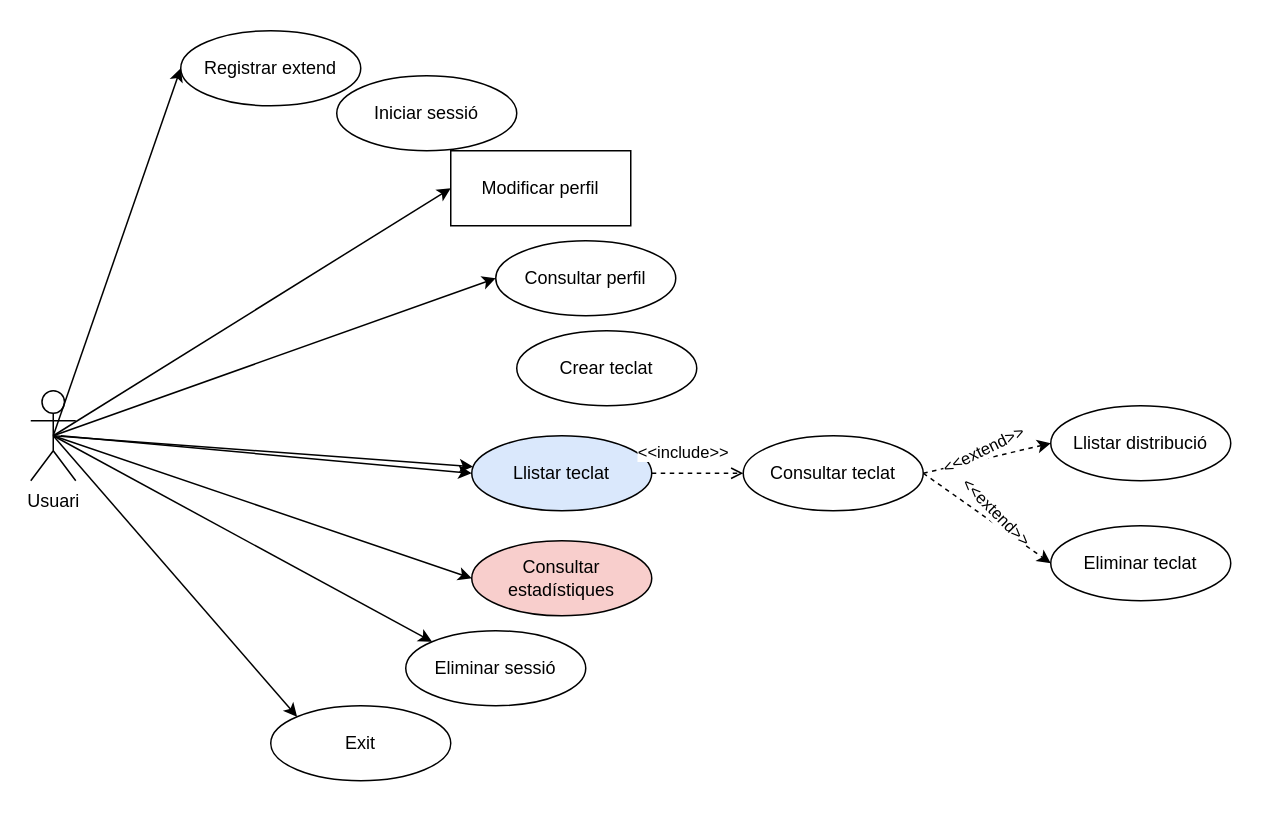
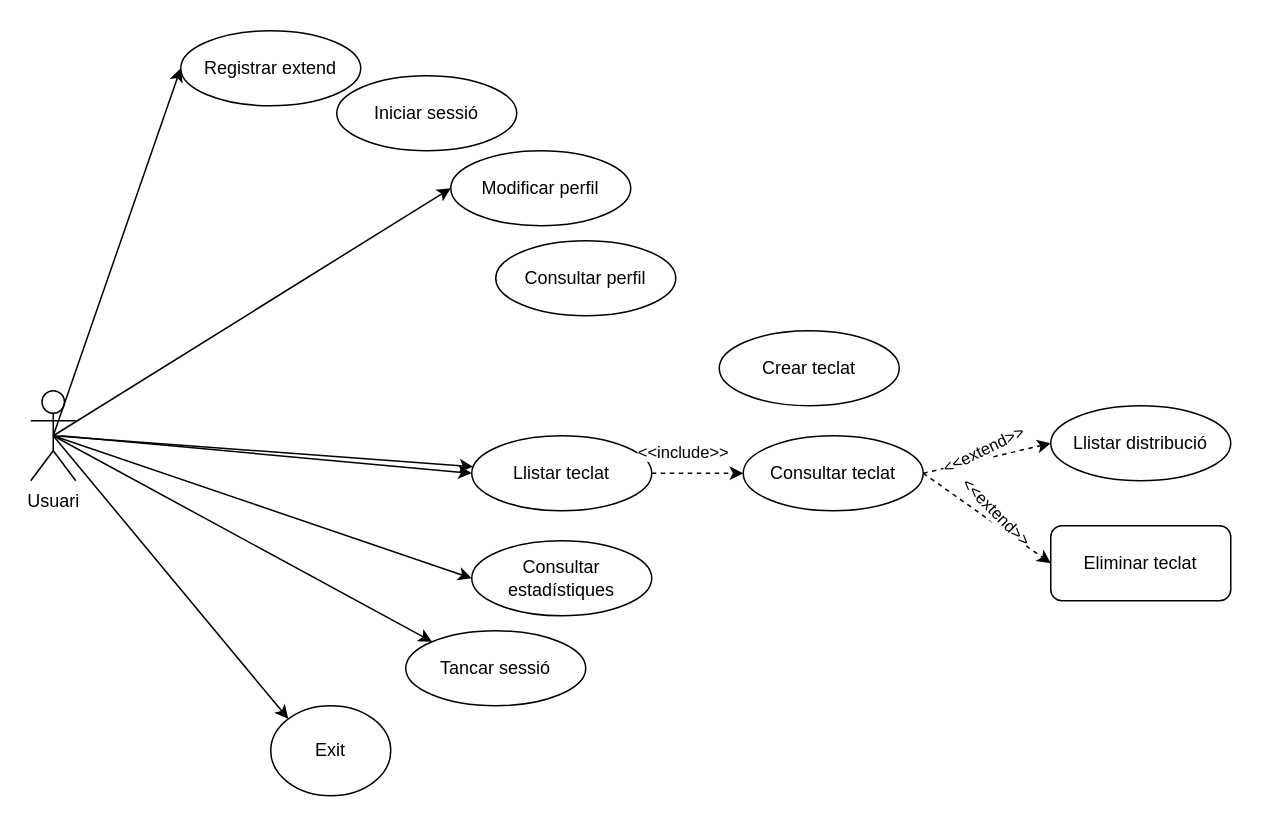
  <mxCell id="0" />
  <mxCell id="1" parent="0" />
  <mxCell id="2" value="Usuari" style="shape=umlActor;verticalLabelPosition=bottom;verticalAlign=top;html=1;outlineConnect=0;" vertex="1" parent="1"><mxGeometry x="20" y="260" width="30" height="60" as="geometry" /></mxCell>
  <mxCell id="3" value="Registrar extend" style="ellipse;whiteSpace=wrap;html=1;" vertex="1" parent="1"><mxGeometry x="120" y="20" width="120" height="50" as="geometry" /></mxCell>
  <mxCell id="4" value="Iniciar sessió" style="ellipse;whiteSpace=wrap;html=1;" vertex="1" parent="1"><mxGeometry x="224" y="50" width="120" height="50" as="geometry" /></mxCell>
- <mxCell id="5" value="Modificar perfil" style="whiteSpace=wrap;html=1;rounded=0;" vertex="1" parent="1"><mxGeometry x="300" y="100" width="120" height="50" as="geometry" /></mxCell>
- <mxCell id="6" value="Crear teclat" style="ellipse;whiteSpace=wrap;html=1;" vertex="1" parent="1"><mxGeometry x="344" y="220" width="120" height="50" as="geometry" /></mxCell>
- <mxCell id="7" value="Eliminar teclat" style="ellipse;whiteSpace=wrap;html=1;" vertex="1" parent="1"><mxGeometry x="700" y="350" width="120" height="50" as="geometry" /></mxCell>
- <mxCell id="8" value="Consultar estadístiques" style="ellipse;whiteSpace=wrap;html=1;fillColor=#f8cecc;" vertex="1" parent="1"><mxGeometry x="314" y="360" width="120" height="50" as="geometry" /></mxCell>
- <mxCell id="9" value="Eliminar sessió" style="ellipse;whiteSpace=wrap;html=1;" vertex="1" parent="1"><mxGeometry x="270" y="420" width="120" height="50" as="geometry" /></mxCell>
+ <mxCell id="5" value="Modificar perfil" style="ellipse;whiteSpace=wrap;html=1;" vertex="1" parent="1"><mxGeometry x="300" y="100" width="120" height="50" as="geometry" /></mxCell>
+ <mxCell id="6" value="Crear teclat" style="ellipse;whiteSpace=wrap;html=1;" vertex="1" parent="1"><mxGeometry x="479" y="220" width="120" height="50" as="geometry" /></mxCell>
+ <mxCell id="7" value="Eliminar teclat" style="whiteSpace=wrap;html=1;rounded=1;" vertex="1" parent="1"><mxGeometry x="700" y="350" width="120" height="50" as="geometry" /></mxCell>
+ <mxCell id="8" value="Consultar estadístiques" style="ellipse;whiteSpace=wrap;html=1;" vertex="1" parent="1"><mxGeometry x="314" y="360" width="120" height="50" as="geometry" /></mxCell>
+ <mxCell id="9" value="Tancar sessió" style="ellipse;whiteSpace=wrap;html=1;" vertex="1" parent="1"><mxGeometry x="270" y="420" width="120" height="50" as="geometry" /></mxCell>
  <mxCell id="10" value="" style="endArrow=classic;html=1;rounded=0;exitX=0.5;exitY=0.5;exitDx=0;exitDy=0;exitPerimeter=0;entryX=0;entryY=0.5;entryDx=0;entryDy=0;" edge="1" parent="1" source="2" target="8"><mxGeometry width="50" height="50" relative="1" as="geometry"><mxPoint x="45" y="300" as="sourcePoint" /><mxPoint x="170" y="395" as="targetPoint" /></mxGeometry></mxCell>
  <mxCell id="11" value="" style="endArrow=classic;html=1;rounded=0;entryX=0;entryY=0;entryDx=0;entryDy=0;exitX=0.5;exitY=0.5;exitDx=0;exitDy=0;exitPerimeter=0;" edge="1" parent="1" source="2" target="9"><mxGeometry width="50" height="50" relative="1" as="geometry"><mxPoint x="40" y="290" as="sourcePoint" /><mxPoint x="170" y="575" as="targetPoint" /></mxGeometry></mxCell>
- <mxCell id="12" value="Llistar teclat" style="ellipse;whiteSpace=wrap;html=1;fillColor=#dae8fc;" vertex="1" parent="1"><mxGeometry x="314" y="290" width="120" height="50" as="geometry" /></mxCell>
+ <mxCell id="12" value="Llistar teclat" style="ellipse;whiteSpace=wrap;html=1;" vertex="1" parent="1"><mxGeometry x="314" y="290" width="120" height="50" as="geometry" /></mxCell>
  <mxCell id="13" value="Llistar distribució" style="ellipse;whiteSpace=wrap;html=1;" vertex="1" parent="1"><mxGeometry x="700" y="270" width="120" height="50" as="geometry" /></mxCell>
  <mxCell id="14" value="Consultar perfil" style="ellipse;whiteSpace=wrap;html=1;" vertex="1" parent="1"><mxGeometry x="330" y="160" width="120" height="50" as="geometry" /></mxCell>
  <mxCell id="15" value="Consultar teclat" style="ellipse;whiteSpace=wrap;html=1;" vertex="1" parent="1"><mxGeometry x="495" y="290" width="120" height="50" as="geometry" /></mxCell>
  <mxCell id="16" style="edgeStyle=orthogonalEdgeStyle;rounded=0;orthogonalLoop=1;jettySize=auto;html=1;exitX=0.5;exitY=1;exitDx=0;exitDy=0;" edge="1" parent="1"><mxGeometry relative="1" as="geometry"><mxPoint x="210" y="315" as="sourcePoint" /><mxPoint x="210" y="315" as="targetPoint" /></mxGeometry></mxCell>
  <mxCell id="17" value="" style="endArrow=classic;html=1;rounded=0;exitX=0.5;exitY=0.5;exitDx=0;exitDy=0;exitPerimeter=0;" edge="1" parent="1" source="2" target="12"><mxGeometry width="50" height="50" relative="1" as="geometry"><mxPoint x="45" y="300" as="sourcePoint" /><mxPoint x="150" y="290" as="targetPoint" /></mxGeometry></mxCell>
- <mxCell id="18" value="" style="endArrow=classic;html=1;rounded=0;exitX=0.5;exitY=0.5;exitDx=0;exitDy=0;exitPerimeter=0;entryX=0;entryY=0.5;entryDx=0;entryDy=0;" edge="1" parent="1" source="2" target="14"><mxGeometry width="50" height="50" relative="1" as="geometry"><mxPoint x="45" y="300" as="sourcePoint" /><mxPoint x="160" y="300" as="targetPoint" /></mxGeometry></mxCell>
  <mxCell id="19" value="" style="endArrow=classic;html=1;rounded=0;exitX=0.5;exitY=0.5;exitDx=0;exitDy=0;exitPerimeter=0;entryX=0;entryY=0.5;entryDx=0;entryDy=0;" edge="1" parent="1" source="2" target="5"><mxGeometry width="50" height="50" relative="1" as="geometry"><mxPoint x="45" y="300" as="sourcePoint" /><mxPoint x="160" y="245" as="targetPoint" /></mxGeometry></mxCell>
  <mxCell id="20" value="" style="endArrow=classic;html=1;rounded=0;exitX=0.5;exitY=0.5;exitDx=0;exitDy=0;exitPerimeter=0;entryX=0;entryY=0.5;entryDx=0;entryDy=0;" edge="1" parent="1" source="2" target="3"><mxGeometry width="50" height="50" relative="1" as="geometry"><mxPoint x="45" y="300" as="sourcePoint" /><mxPoint x="160" y="125" as="targetPoint" /></mxGeometry></mxCell>
  <mxCell id="21" value="" style="endArrow=classic;html=1;rounded=0;entryX=0;entryY=0.5;entryDx=0;entryDy=0;" edge="1" parent="1" target="12"><mxGeometry width="50" height="50" relative="1" as="geometry"><mxPoint x="40" y="290" as="sourcePoint" /><mxPoint x="270" y="215" as="targetPoint" /></mxGeometry></mxCell>
- <mxCell id="22" value="" style="endArrow=open;rounded=0;dashed=1;entryX=0;entryY=0.5;entryDx=0;entryDy=0;exitX=1;exitY=0.5;exitDx=0;exitDy=0;fontSize=11;html=1;" edge="1" parent="1" source="12" target="15"><mxGeometry width="50" height="50" relative="1" as="geometry"><mxPoint x="404" y="470" as="sourcePoint" /><mxPoint x="540" y="410" as="targetPoint" /></mxGeometry></mxCell>
+ <mxCell id="22" value="" style="endArrow=classic;rounded=0;dashed=1;entryX=0;entryY=0.5;entryDx=0;entryDy=0;exitX=1;exitY=0.5;exitDx=0;exitDy=0;fontSize=11;html=1;" edge="1" parent="1" source="12" target="15"><mxGeometry width="50" height="50" relative="1" as="geometry"><mxPoint x="404" y="470" as="sourcePoint" /><mxPoint x="540" y="410" as="targetPoint" /></mxGeometry></mxCell>
  <mxCell id="23" value="&amp;lt;&amp;lt;include&amp;gt;&amp;gt;" style="edgeLabel;html=1;align=center;verticalAlign=middle;resizable=0;points=[];rotation=0;" connectable="0" vertex="1" parent="22"><mxGeometry x="0.253" y="-2" relative="1" as="geometry"><mxPoint x="-18" y="-17" as="offset" /></mxGeometry></mxCell>
  <mxCell id="24" value="" style="endArrow=classic;rounded=0;dashed=1;entryX=0;entryY=0.5;entryDx=0;entryDy=0;fontSize=11;html=1;exitX=1;exitY=0.5;exitDx=0;exitDy=0;" edge="1" parent="1" source="15" target="13"><mxGeometry width="50" height="50" relative="1" as="geometry"><mxPoint x="480" y="250" as="sourcePoint" /><mxPoint x="600" y="255" as="targetPoint" /></mxGeometry></mxCell>
  <mxCell id="25" value="&amp;lt;&amp;lt;extend&amp;gt;&amp;gt;" style="edgeLabel;html=1;align=center;verticalAlign=middle;resizable=0;points=[];rotation=334;" connectable="0" vertex="1" parent="24"><mxGeometry x="0.253" y="-2" relative="1" as="geometry"><mxPoint x="-15" y="-5" as="offset" /></mxGeometry></mxCell>
  <mxCell id="26" value="" style="endArrow=classic;rounded=0;dashed=1;entryX=0;entryY=0.5;entryDx=0;entryDy=0;fontSize=11;html=1;exitX=1;exitY=0.5;exitDx=0;exitDy=0;" edge="1" parent="1" source="15" target="7"><mxGeometry width="50" height="50" relative="1" as="geometry"><mxPoint x="640" y="335" as="sourcePoint" /><mxPoint x="710" y="300" as="targetPoint" /></mxGeometry></mxCell>
  <mxCell id="27" value="&amp;lt;&amp;lt;extend&amp;gt;&amp;gt;" style="edgeLabel;html=1;align=center;verticalAlign=middle;resizable=0;points=[];rotation=45;" connectable="0" vertex="1" parent="26"><mxGeometry x="0.253" y="-2" relative="1" as="geometry"><mxPoint x="-3" y="-14" as="offset" /></mxGeometry></mxCell>
- <mxCell id="28" value="Exit" style="ellipse;whiteSpace=wrap;html=1;" vertex="1" parent="1"><mxGeometry x="180" y="470" width="120" height="50" as="geometry" /></mxCell>
+ <mxCell id="28" value="Exit" style="ellipse;whiteSpace=wrap;html=1;" vertex="1" parent="1"><mxGeometry x="180" y="470" width="80" height="60" as="geometry" /></mxCell>
  <mxCell id="29" value="" style="endArrow=classic;html=1;rounded=0;entryX=0;entryY=0;entryDx=0;entryDy=0;exitX=0.5;exitY=0.5;exitDx=0;exitDy=0;exitPerimeter=0;" edge="1" parent="1" source="2" target="28"><mxGeometry width="50" height="50" relative="1" as="geometry"><mxPoint x="40" y="290" as="sourcePoint" /><mxPoint x="190" y="495" as="targetPoint" /></mxGeometry></mxCell>
